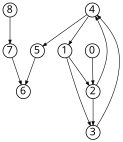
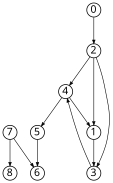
  digraph {
    fontname="Noto Sans"
    rankdir=TB
    node [fixedsize=true fontname="Noto Sans" shape=circle]
    edge [arrowsize=0.5 fontname="Noto Sans" penwidth=0.75]
    7 [width=.26]
    8 [width=.26]
    6 [width=.26]
    5 [width=.26]
    4 [width=.26]
    1 [width=.26]
    3 [width=.26]
    2 [width=.26]
    0 [width=.26]
-   8 -> 7
+   7 -> 8
    7 -> 6
    5 -> 6
    4 -> 5
    4 -> 1
    1 -> 3
-   1 -> 2
+   2 -> 1
    3 -> 4
    2 -> 4
    2 -> 3
    0 -> 2
  }
